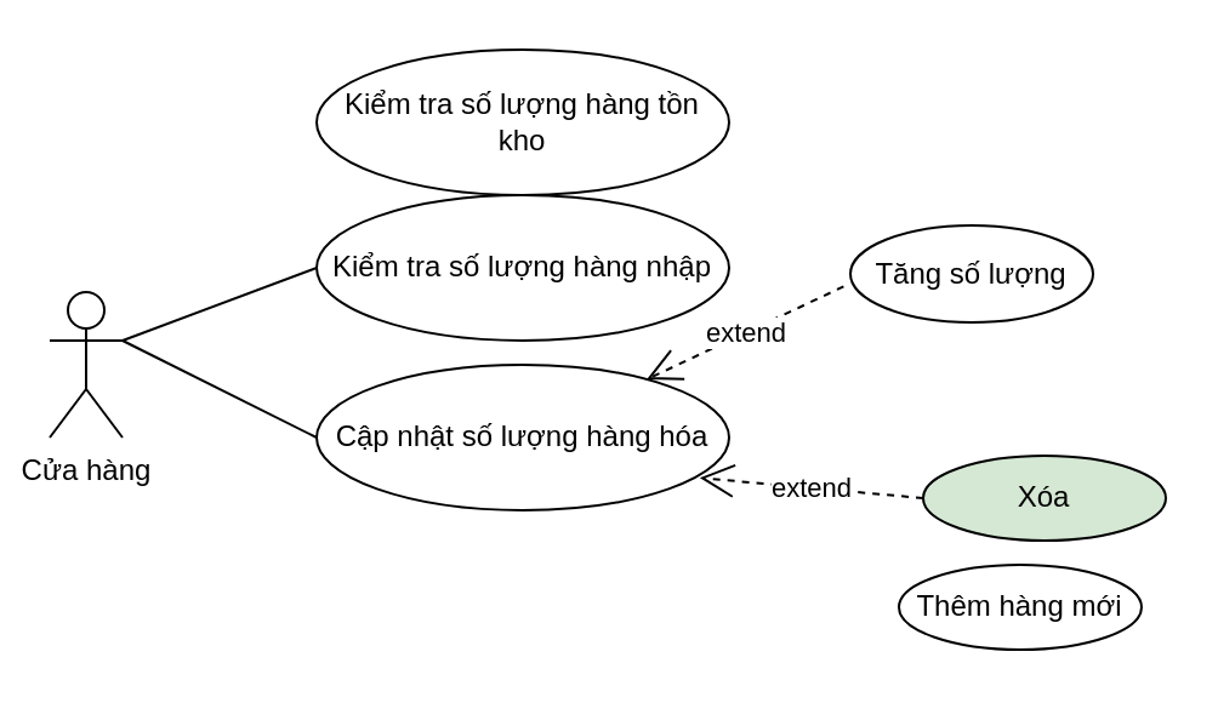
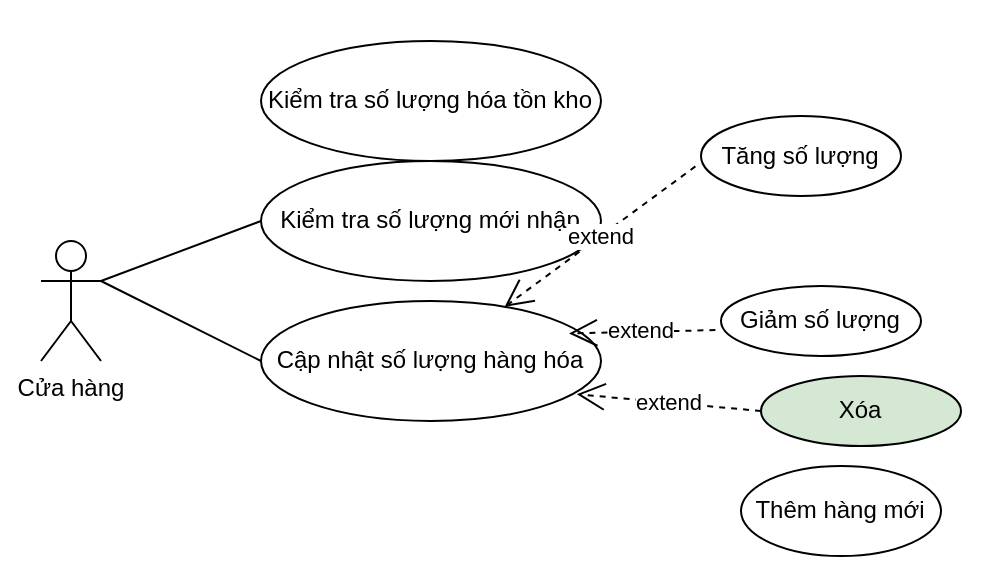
  <mxCell id="0" />
  <mxCell id="1" parent="0" />
  <mxCell id="2" value="Cửa hàng" style="shape=umlActor;verticalLabelPosition=bottom;verticalAlign=top;html=1;outlineConnect=0;" vertex="1" parent="1"><mxGeometry x="20" y="120" width="30" height="60" as="geometry" /></mxCell>
- <mxCell id="3" value="Kiểm tra số lượng hàng tồn kho" style="ellipse;whiteSpace=wrap;html=1;" vertex="1" parent="1"><mxGeometry x="130" y="20" width="170" height="60" as="geometry" /></mxCell>
- <mxCell id="4" value="Kiểm tra số lượng hàng nhập" style="ellipse;whiteSpace=wrap;html=1;" vertex="1" parent="1"><mxGeometry x="130" y="80" width="170" height="60" as="geometry" /></mxCell>
+ <mxCell id="3" value="Kiểm tra số lượng hóa tồn kho" style="ellipse;whiteSpace=wrap;html=1;" vertex="1" parent="1"><mxGeometry x="130" y="20" width="170" height="60" as="geometry" /></mxCell>
+ <mxCell id="4" value="Kiểm tra số lượng mới nhập" style="ellipse;whiteSpace=wrap;html=1;" vertex="1" parent="1"><mxGeometry x="130" y="80" width="170" height="60" as="geometry" /></mxCell>
  <mxCell id="5" value="" style="endArrow=none;html=1;rounded=0;exitX=1;exitY=0.333;exitDx=0;exitDy=0;exitPerimeter=0;entryX=0;entryY=0.5;entryDx=0;entryDy=0;" edge="1" parent="1" source="2" target="4"><mxGeometry width="50" height="50" relative="1" as="geometry"><mxPoint x="40" y="350" as="sourcePoint" /><mxPoint x="90" y="300" as="targetPoint" /></mxGeometry></mxCell>
  <mxCell id="6" value="Cập nhật số lượng hàng hóa" style="ellipse;whiteSpace=wrap;html=1;" vertex="1" parent="1"><mxGeometry x="130" y="150" width="170" height="60" as="geometry" /></mxCell>
  <mxCell id="7" value="" style="endArrow=none;html=1;rounded=0;entryX=0;entryY=0.5;entryDx=0;entryDy=0;" edge="1" parent="1" target="6"><mxGeometry width="50" height="50" relative="1" as="geometry"><mxPoint x="50" y="140" as="sourcePoint" /><mxPoint x="140" y="120" as="targetPoint" /></mxGeometry></mxCell>
  <mxCell id="8" value="extend" style="endArrow=open;endSize=12;dashed=1;html=1;rounded=0;exitX=-0.028;exitY=0.63;exitDx=0;exitDy=0;exitPerimeter=0;" edge="1" parent="1" source="10" target="6"><mxGeometry width="160" relative="1" as="geometry"><mxPoint x="360" y="120" as="sourcePoint" /><mxPoint x="680" y="230" as="targetPoint" /></mxGeometry></mxCell>
  <mxCell id="9" value="extend" style="endArrow=open;endSize=12;dashed=1;html=1;rounded=0;entryX=0.929;entryY=0.777;entryDx=0;entryDy=0;entryPerimeter=0;exitX=0;exitY=0.5;exitDx=0;exitDy=0;" edge="1" parent="1" source="13" target="6"><mxGeometry width="160" relative="1" as="geometry"><mxPoint x="360" y="210" as="sourcePoint" /><mxPoint x="310" y="331" as="targetPoint" /></mxGeometry></mxCell>
- <mxCell id="10" value="Tăng số lượng" style="ellipse;whiteSpace=wrap;html=1;" vertex="1" parent="1"><mxGeometry x="350" y="92.5" width="100" height="40" as="geometry" /></mxCell>
+ <mxCell id="10" value="Tăng số lượng" style="ellipse;whiteSpace=wrap;html=1;" vertex="1" parent="1"><mxGeometry x="350" y="57.5" width="100" height="40" as="geometry" /></mxCell>
+ <mxCell id="11" value="extend" style="endArrow=open;endSize=12;dashed=1;html=1;rounded=0;exitX=-0.028;exitY=0.63;exitDx=0;exitDy=0;exitPerimeter=0;entryX=0.906;entryY=0.27;entryDx=0;entryDy=0;entryPerimeter=0;" edge="1" parent="1" source="12" target="6"><mxGeometry width="160" relative="1" as="geometry"><mxPoint x="394.5" y="175" as="sourcePoint" /><mxPoint x="295.5" y="210" as="targetPoint" /></mxGeometry></mxCell>
+ <mxCell id="12" value="Giảm số lượng" style="ellipse;whiteSpace=wrap;html=1;" vertex="1" parent="1"><mxGeometry x="360" y="142.5" width="100" height="35" as="geometry" /></mxCell>
  <mxCell id="13" value="Xóa" style="ellipse;whiteSpace=wrap;html=1;fillColor=#d5e8d4;" vertex="1" parent="1"><mxGeometry x="380" y="187.5" width="100" height="35" as="geometry" /></mxCell>
- <mxCell id="14" value="Thêm hàng mới" style="ellipse;whiteSpace=wrap;html=1;" vertex="1" parent="1"><mxGeometry x="370" y="232.5" width="100" height="35" as="geometry" /></mxCell>
+ <mxCell id="14" value="Thêm hàng mới" style="ellipse;whiteSpace=wrap;html=1;" vertex="1" parent="1"><mxGeometry x="370" y="232.5" width="100" height="45" as="geometry" /></mxCell>
